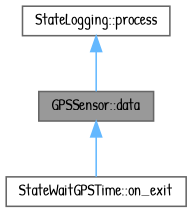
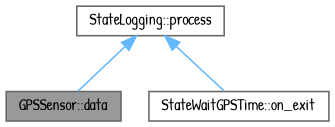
  digraph {
    fontname="Patrick Hand"
    rankdir=TB
    node [color=grey40 fillcolor=white fontname="Patrick Hand" fontsize=10 shape=box style=filled]
    edge [color=steelblue1 dir=back fontname="Patrick Hand" fontsize=10 labelfontname=Helvetica labelfontsize=10 style=solid]
    n1 [color=gray40 fillcolor=grey60 fontcolor=black height=0.2 label="GPSSensor::data" width=0.4]
    n2 [height=0.2 label="StateWaitGPSTime::on_exit" width=0.4]
    n3 [height=0.2 label="StateLogging::process" width=0.4]
-   n1 -> n2
+   n3 -> n2
    n3 -> n1
  }
